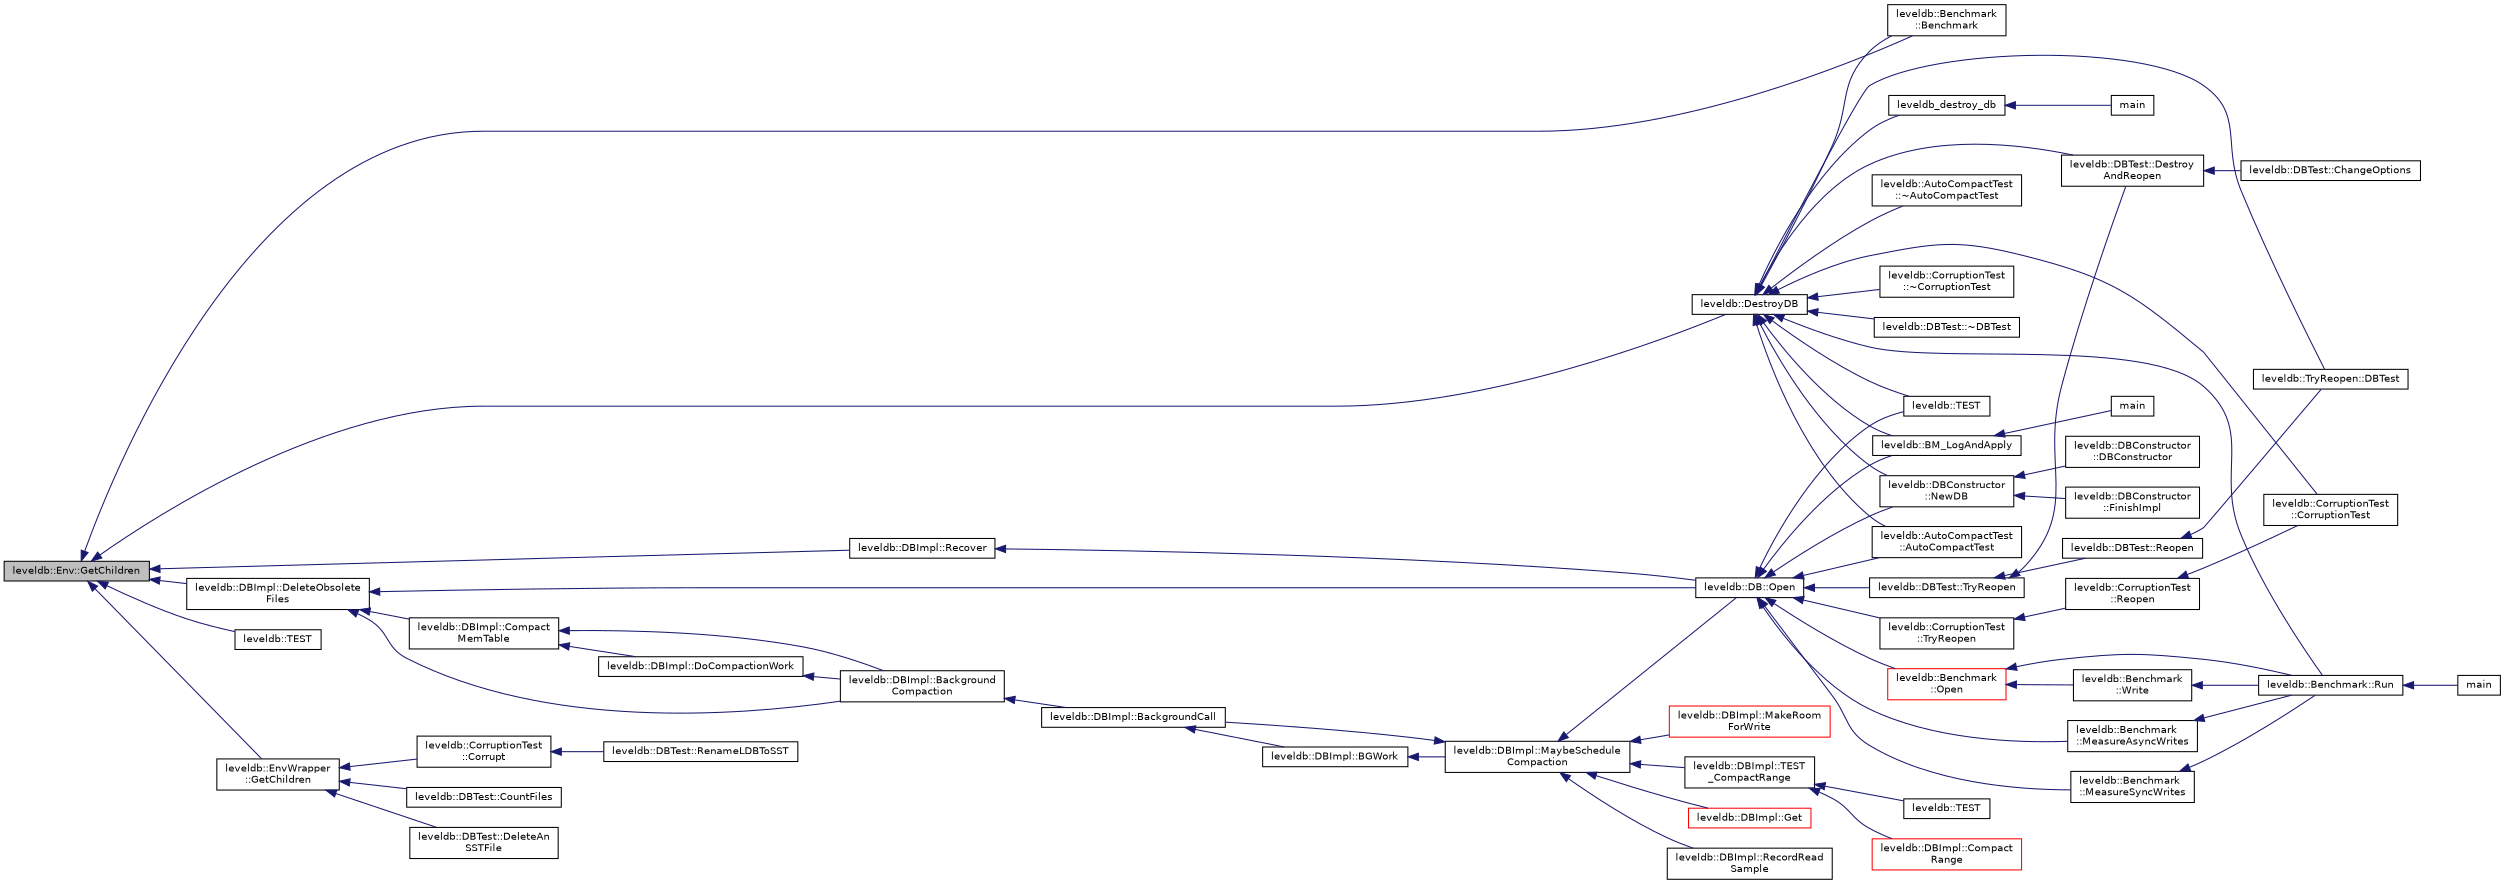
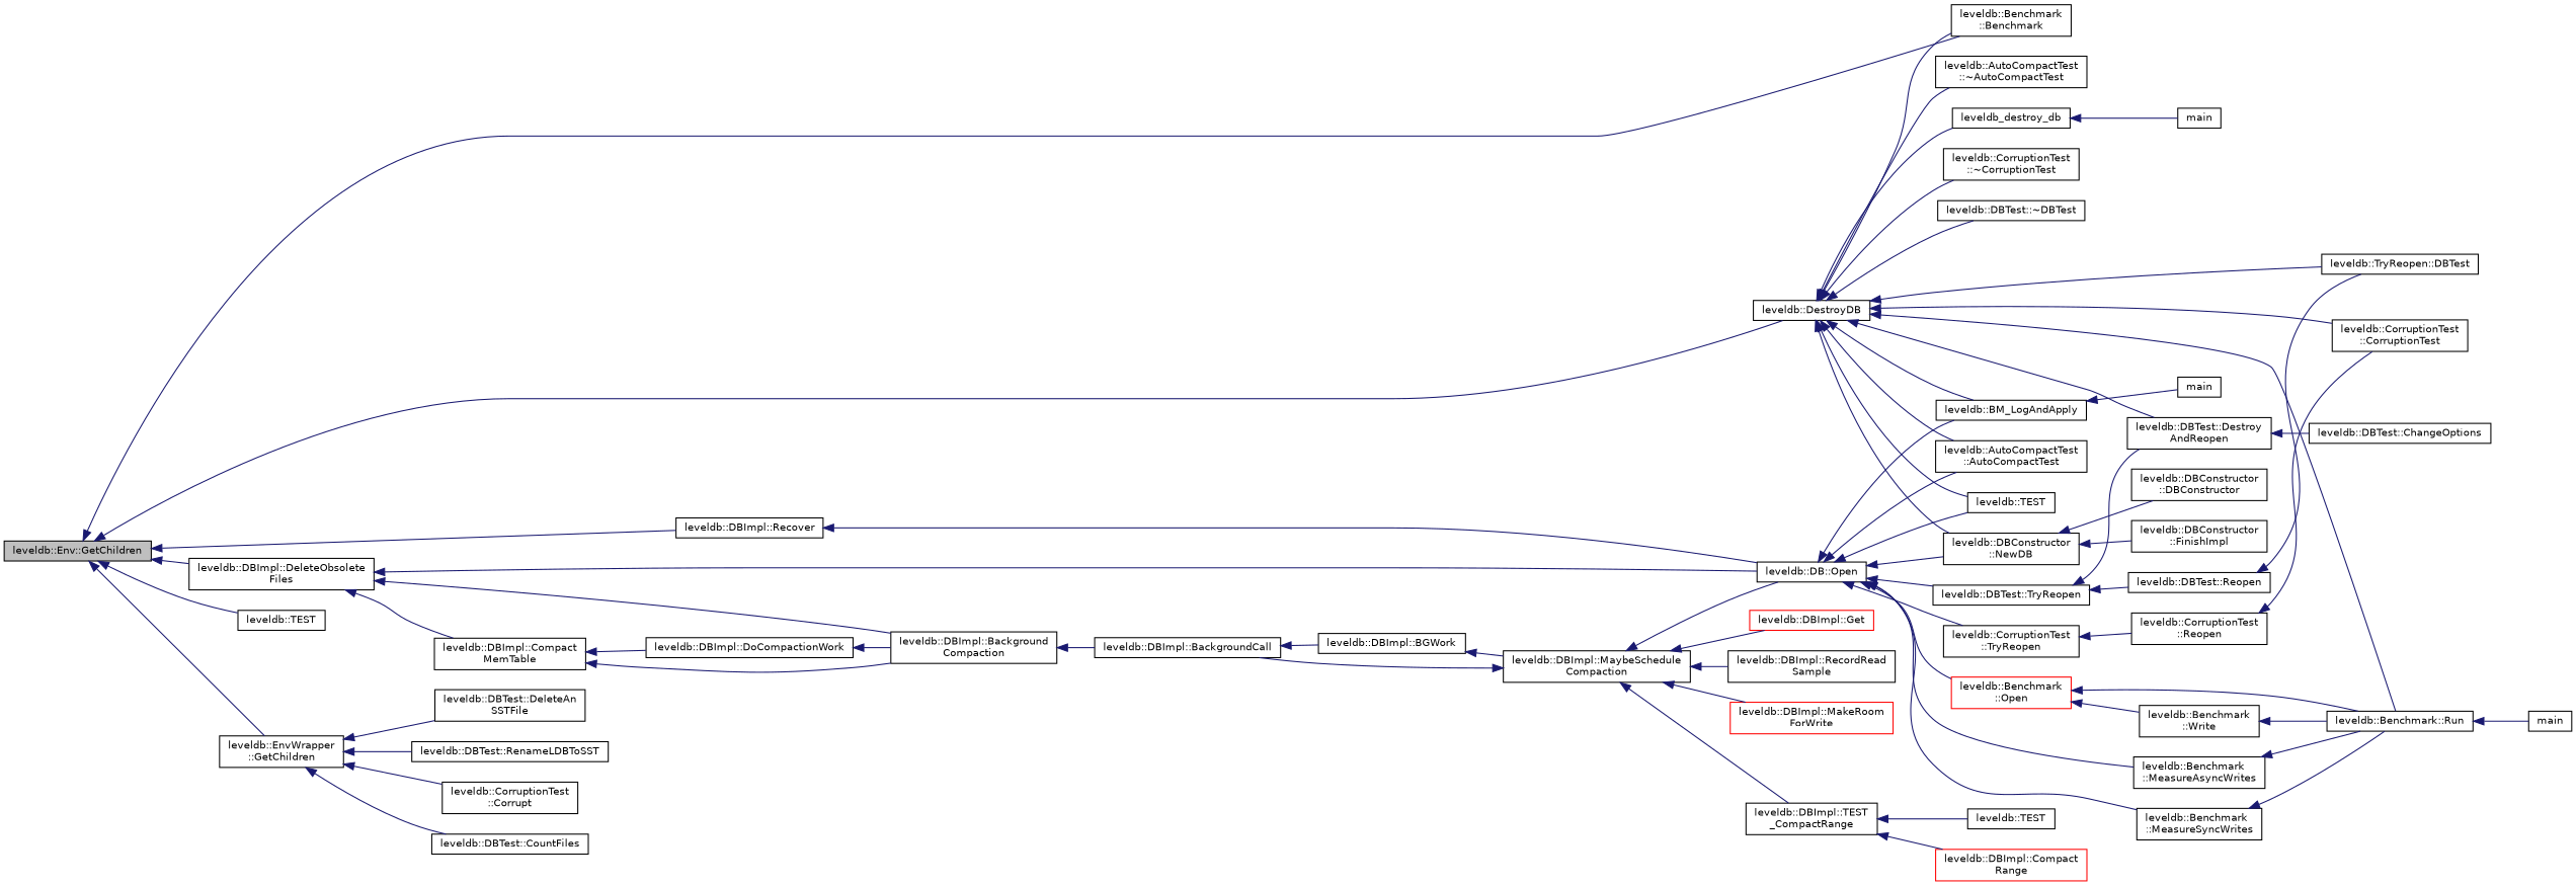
  digraph {
    rankdir=LR
    node [color=black fillcolor=white fontname=Helvetica fontsize=10 shape=record style=filled]
    edge [color=midnightblue dir=back fontname=Helvetica fontsize=10 labelfontname=Helvetica labelfontsize=10 style=solid]
    n1 [fillcolor=grey75 fontcolor=black height=0.2 label="leveldb::Env::GetChildren" width=0.4]
    n2 [height=0.2 label="leveldb::Benchmark\l::Benchmark" width=0.4]
    n3 [height=0.2 label="leveldb::DBImpl::DeleteObsolete\lFiles" width=0.4]
    n4 [height=0.2 label="leveldb::DBImpl::Recover" width=0.4]
    n5 [height=0.2 label="leveldb::DestroyDB" width=0.4]
    n6 [height=0.2 label="leveldb::TEST" width=0.4]
    n7 [height=0.2 label="leveldb::EnvWrapper\l::GetChildren" width=0.4]
    n8 [height=0.2 label="leveldb::DBImpl::Compact\lMemTable" width=0.4]
    n9 [height=0.2 label="leveldb::DBImpl::Background\lCompaction" width=0.4]
    n10 [height=0.2 label="leveldb::DB::Open" width=0.4]
    n11 [height=0.2 label="leveldb::AutoCompactTest\l::AutoCompactTest" width=0.4]
    n12 [height=0.2 label="leveldb::TEST" width=0.4]
    n13 [height=0.2 label="leveldb::BM_LogAndApply" width=0.4]
    n14 [height=0.2 label="leveldb::DBConstructor\l::NewDB" width=0.4]
    n15 [height=0.2 label="leveldb::CorruptionTest\l::CorruptionTest" width=0.4]
    n16 [height=0.2 label="leveldb::Benchmark::Run" width=0.4]
    n17 [height=0.2 label="leveldb::DBTest::Destroy\lAndReopen" width=0.4]
    n18 [height=0.2 label="leveldb::TryReopen::DBTest" width=0.4]
    n19 [height=0.2 label="leveldb::AutoCompactTest\l::~AutoCompactTest" width=0.4]
    n20 [height=0.2 label=leveldb_destroy_db width=0.4]
    n21 [height=0.2 label="leveldb::CorruptionTest\l::~CorruptionTest" width=0.4]
    n22 [height=0.2 label="leveldb::DBTest::~DBTest" width=0.4]
    n23 [height=0.2 label="leveldb::CorruptionTest\l::Corrupt" width=0.4]
    n24 [height=0.2 label="leveldb::DBTest::CountFiles" width=0.4]
    n25 [height=0.2 label="leveldb::DBTest::DeleteAn\lSSTFile" width=0.4]
    n26 [height=0.2 label="leveldb::DBTest::RenameLDBToSST" width=0.4]
    n27 [height=0.2 label="leveldb::DBImpl::DoCompactionWork" width=0.4]
    n28 [height=0.2 label="leveldb::DBImpl::BackgroundCall" width=0.4]
    n29 [height=0.2 label="leveldb::CorruptionTest\l::TryReopen" width=0.4]
    n30 [color=red height=0.2 label="leveldb::Benchmark\l::Open" width=0.4]
    n31 [height=0.2 label="leveldb::Benchmark\l::MeasureAsyncWrites" width=0.4]
    n32 [height=0.2 label="leveldb::Benchmark\l::MeasureSyncWrites" width=0.4]
    n33 [height=0.2 label="leveldb::DBTest::TryReopen" width=0.4]
    n34 [height=0.2 label="leveldb::DBImpl::BGWork" width=0.4]
    n35 [height=0.2 label="leveldb::DBImpl::MaybeSchedule\lCompaction" width=0.4]
    n36 [height=0.2 label="leveldb::DBImpl::TEST\l_CompactRange" width=0.4]
    n37 [color=red height=0.2 label="leveldb::DBImpl::Get" width=0.4]
    n38 [height=0.2 label="leveldb::DBImpl::RecordRead\lSample" width=0.4]
    n39 [color=red height=0.2 label="leveldb::DBImpl::MakeRoom\lForWrite" width=0.4]
    n40 [height=0.2 label="leveldb::TEST" width=0.4]
    n41 [color=red height=0.2 label="leveldb::DBImpl::Compact\lRange" width=0.4]
    n42 [height=0.2 label="leveldb::CorruptionTest\l::Reopen" width=0.4]
    n43 [height=0.2 label="leveldb::Benchmark\l::Write" width=0.4]
    n44 [height=0.2 label="leveldb::DBTest::Reopen" width=0.4]
    n45 [height=0.2 label=main width=0.4]
    n46 [height=0.2 label="leveldb::DBConstructor\l::DBConstructor" width=0.4]
    n47 [height=0.2 label="leveldb::DBConstructor\l::FinishImpl" width=0.4]
    n48 [height=0.2 label=main width=0.4]
    n49 [height=0.2 label="leveldb::DBTest::ChangeOptions" width=0.4]
    n50 [height=0.2 label=main width=0.4]
    n1 -> n2
    n1 -> n3
    n1 -> n4
    n1 -> n5
    n1 -> n6
    n1 -> n7
    n3 -> n8
    n3 -> n9
    n3 -> n10
    n4 -> n10
    n5 -> n2
    n5 -> n11
    n5 -> n12
    n5 -> n13
    n5 -> n14
    n5 -> n15
    n5 -> n16
    n5 -> n17
    n5 -> n18
    n5 -> n19
    n5 -> n20
    n5 -> n21
    n5 -> n22
    n7 -> n23
    n7 -> n24
    n7 -> n25
-   n23 -> n26
+   n7 -> n26
    n8 -> n9
    n8 -> n27
    n9 -> n28
    n10 -> n11
    n10 -> n12
    n10 -> n13
    n10 -> n14
    n10 -> n29
    n10 -> n30
    n10 -> n31
    n10 -> n32
    n10 -> n33
    n13 -> n45
    n14 -> n46
    n14 -> n47
    n16 -> n48
    n17 -> n49
    n20 -> n50
    n27 -> n9
    n28 -> n34
    n29 -> n42
    n30 -> n16
    n30 -> n43
    n31 -> n16
    n32 -> n16
    n33 -> n17
    n33 -> n44
    n34 -> n35
    n35 -> n10
    n35 -> n28
    n35 -> n36
    n35 -> n37
    n35 -> n38
    n35 -> n39
    n36 -> n40
    n36 -> n41
    n42 -> n15
    n43 -> n16
    n44 -> n18
  }
